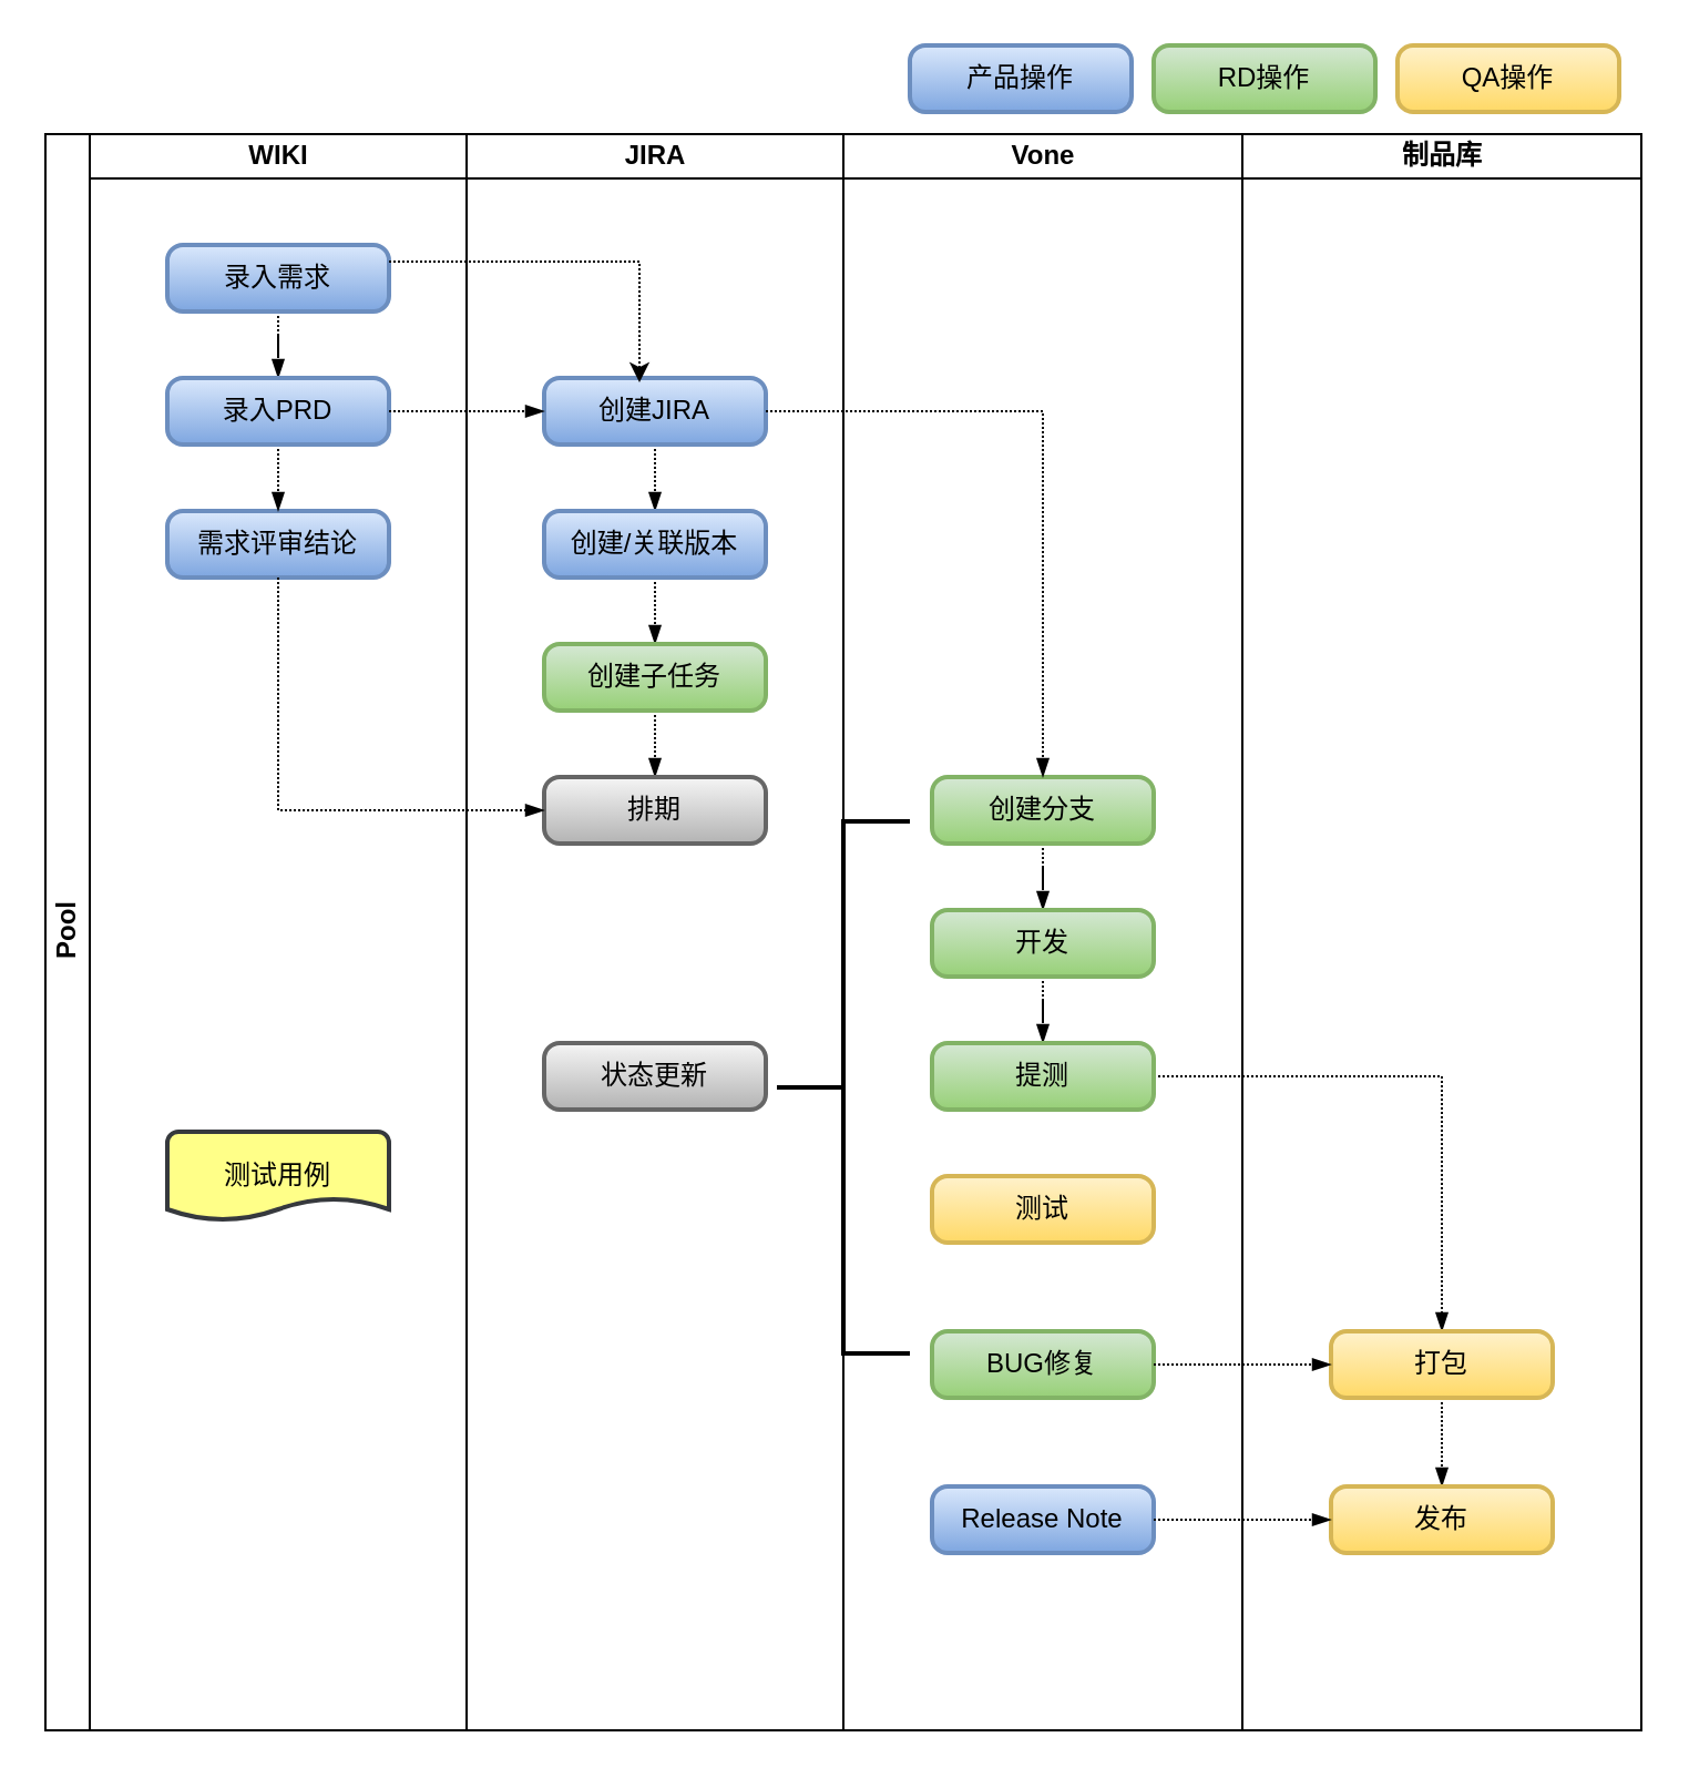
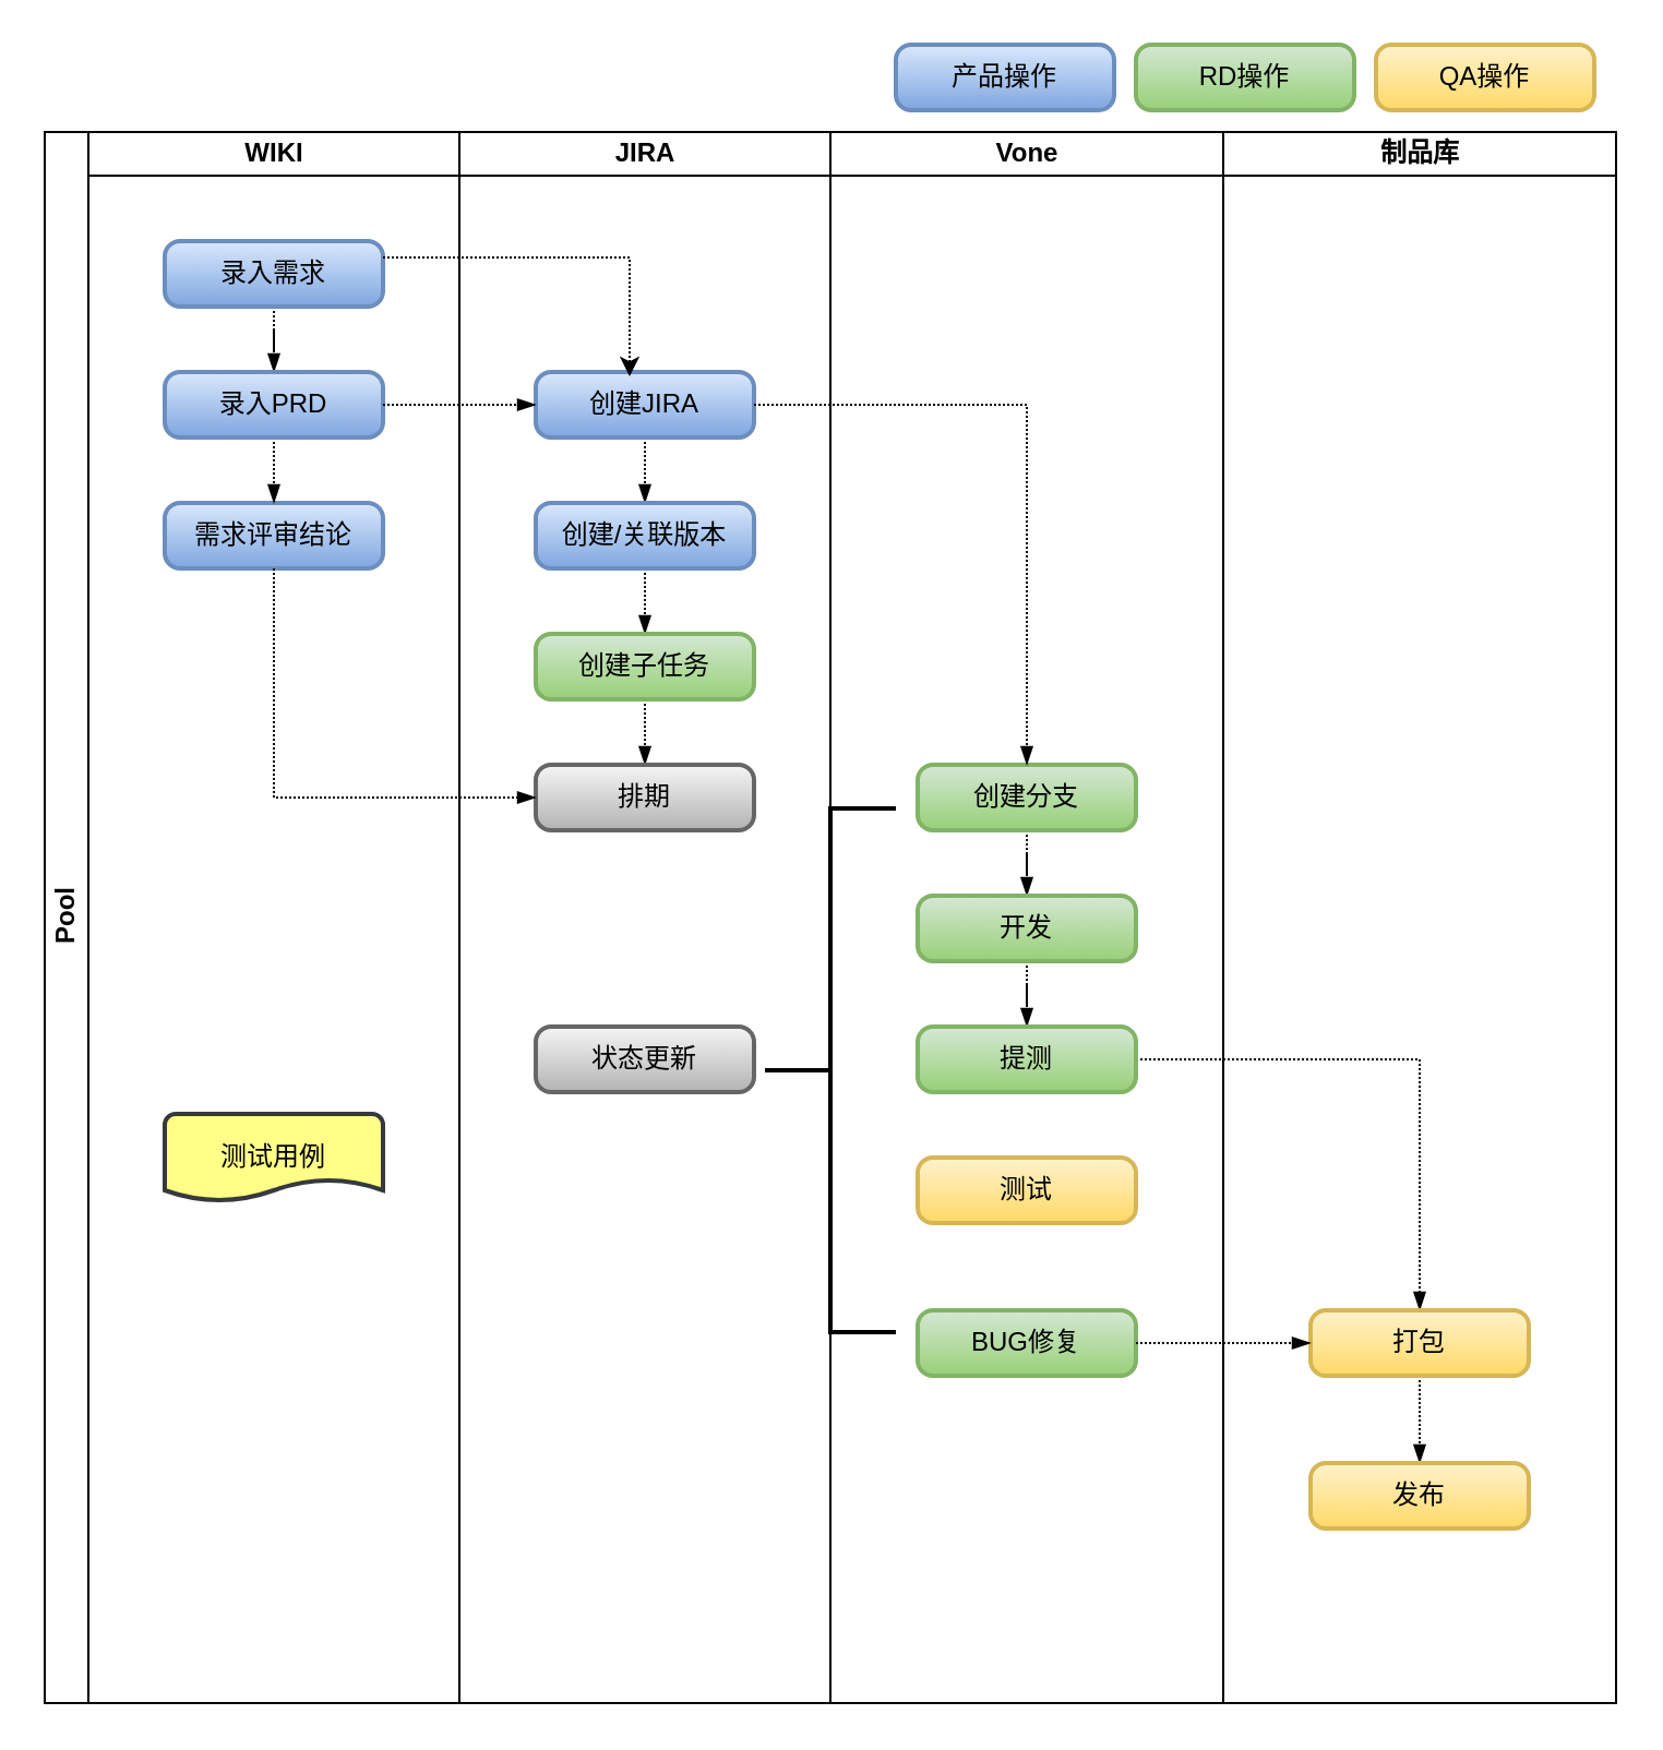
  <mxCell id="0" />
  <mxCell id="1" parent="0" />
  <mxCell id="2" value="Pool" style="swimlane;html=1;childLayout=stackLayout;resizeParent=1;resizeParentMax=0;startSize=20;horizontal=0;horizontalStack=1;" parent="1" vertex="1"><mxGeometry x="20" y="60" width="540" height="720" as="geometry" /></mxCell>
  <mxCell id="3" value="WIKI" style="swimlane;html=1;startSize=20;" parent="2" vertex="1"><mxGeometry x="20" width="170" height="720" as="geometry" /></mxCell>
  <mxCell id="4" value="测试用例" style="strokeWidth=2;html=1;shape=mxgraph.flowchart.document2;whiteSpace=wrap;size=0.25;fillColor=#ffff88;strokeColor=#36393d;" parent="3" vertex="1"><mxGeometry x="35" y="450" width="100" height="40" as="geometry" /></mxCell>
  <mxCell id="5" value="需求评审结论" style="rounded=1;whiteSpace=wrap;html=1;absoluteArcSize=1;arcSize=14;strokeWidth=2;fillColor=#dae8fc;strokeColor=#6c8ebf;gradientColor=#7ea6e0;" parent="3" vertex="1"><mxGeometry x="35" y="170" width="100" height="30" as="geometry" /></mxCell>
  <mxCell id="6" style="edgeStyle=orthogonalEdgeStyle;rounded=0;orthogonalLoop=1;jettySize=auto;html=1;dashed=1;endArrow=blockThin;endFill=1;dashPattern=1 1;" parent="3" source="7" target="9" edge="1"><mxGeometry relative="1" as="geometry" /></mxCell>
  <mxCell id="7" value="录入需求" style="rounded=1;whiteSpace=wrap;html=1;absoluteArcSize=1;arcSize=14;strokeWidth=2;fillColor=#dae8fc;strokeColor=#6c8ebf;gradientColor=#7ea6e0;" parent="3" vertex="1"><mxGeometry x="35" y="50" width="100" height="30" as="geometry" /></mxCell>
  <mxCell id="8" style="edgeStyle=orthogonalEdgeStyle;rounded=0;orthogonalLoop=1;jettySize=auto;html=1;exitX=0.5;exitY=1;exitDx=0;exitDy=0;entryX=0.5;entryY=0;entryDx=0;entryDy=0;dashed=1;endArrow=blockThin;endFill=1;dashPattern=1 1;" parent="3" source="9" target="5" edge="1"><mxGeometry relative="1" as="geometry" /></mxCell>
  <mxCell id="9" value="录入PRD" style="rounded=1;whiteSpace=wrap;html=1;absoluteArcSize=1;arcSize=14;strokeWidth=2;fillColor=#dae8fc;strokeColor=#6c8ebf;gradientColor=#7ea6e0;" parent="3" vertex="1"><mxGeometry x="35" y="110" width="100" height="30" as="geometry" /></mxCell>
  <mxCell id="10" value="JIRA" style="swimlane;html=1;startSize=20;" parent="2" vertex="1"><mxGeometry x="190" width="170" height="720" as="geometry" /></mxCell>
  <mxCell id="11" style="edgeStyle=orthogonalEdgeStyle;rounded=0;orthogonalLoop=1;jettySize=auto;html=1;exitX=0.5;exitY=1;exitDx=0;exitDy=0;entryX=0.5;entryY=0;entryDx=0;entryDy=0;dashed=1;endArrow=blockThin;endFill=1;dashPattern=1 1;" parent="10" source="12" target="14" edge="1"><mxGeometry relative="1" as="geometry" /></mxCell>
  <mxCell id="12" value="创建JIRA" style="rounded=1;whiteSpace=wrap;html=1;absoluteArcSize=1;arcSize=14;strokeWidth=2;fillColor=#dae8fc;strokeColor=#6c8ebf;gradientColor=#7ea6e0;" parent="10" vertex="1"><mxGeometry x="35" y="110" width="100" height="30" as="geometry" /></mxCell>
  <mxCell id="13" style="edgeStyle=orthogonalEdgeStyle;rounded=0;orthogonalLoop=1;jettySize=auto;html=1;exitX=0.5;exitY=1;exitDx=0;exitDy=0;entryX=0.5;entryY=0;entryDx=0;entryDy=0;dashed=1;endArrow=blockThin;endFill=1;dashPattern=1 1;" parent="10" source="14" target="16" edge="1"><mxGeometry relative="1" as="geometry" /></mxCell>
  <mxCell id="14" value="创建/关联版本" style="rounded=1;whiteSpace=wrap;html=1;absoluteArcSize=1;arcSize=14;strokeWidth=2;fillColor=#dae8fc;strokeColor=#6c8ebf;gradientColor=#7ea6e0;" parent="10" vertex="1"><mxGeometry x="35" y="170" width="100" height="30" as="geometry" /></mxCell>
  <mxCell id="15" style="edgeStyle=orthogonalEdgeStyle;rounded=0;orthogonalLoop=1;jettySize=auto;html=1;exitX=0.5;exitY=1;exitDx=0;exitDy=0;entryX=0.5;entryY=0;entryDx=0;entryDy=0;dashed=1;endArrow=blockThin;endFill=1;dashPattern=1 1;" parent="10" source="16" target="17" edge="1"><mxGeometry relative="1" as="geometry" /></mxCell>
  <mxCell id="16" value="创建子任务" style="rounded=1;whiteSpace=wrap;html=1;absoluteArcSize=1;arcSize=14;strokeWidth=2;fillColor=#d5e8d4;strokeColor=#82b366;gradientColor=#97d077;" parent="10" vertex="1"><mxGeometry x="35" y="230" width="100" height="30" as="geometry" /></mxCell>
  <mxCell id="17" value="排期" style="rounded=1;whiteSpace=wrap;html=1;absoluteArcSize=1;arcSize=14;strokeWidth=2;gradientColor=#b3b3b3;fillColor=#f5f5f5;strokeColor=#666666;" parent="10" vertex="1"><mxGeometry x="35" y="290" width="100" height="30" as="geometry" /></mxCell>
  <mxCell id="18" value="状态更新" style="rounded=1;whiteSpace=wrap;html=1;absoluteArcSize=1;arcSize=14;strokeWidth=2;gradientColor=#b3b3b3;fillColor=#f5f5f5;strokeColor=#666666;" parent="10" vertex="1"><mxGeometry x="35" y="410" width="100" height="30" as="geometry" /></mxCell>
  <mxCell id="19" value="Vone" style="swimlane;html=1;startSize=20;" parent="2" vertex="1"><mxGeometry x="360" width="180" height="720" as="geometry" /></mxCell>
  <mxCell id="20" value="BUG修复" style="rounded=1;whiteSpace=wrap;html=1;absoluteArcSize=1;arcSize=14;strokeWidth=2;fillColor=#d5e8d4;strokeColor=#82b366;gradientColor=#97d077;" parent="19" vertex="1"><mxGeometry x="40" y="540" width="100" height="30" as="geometry" /></mxCell>
  <mxCell id="21" style="edgeStyle=orthogonalEdgeStyle;rounded=0;orthogonalLoop=1;jettySize=auto;html=1;dashed=1;endArrow=blockThin;endFill=1;dashPattern=1 1;" parent="19" source="22" target="24" edge="1"><mxGeometry relative="1" as="geometry" /></mxCell>
  <mxCell id="22" value="创建分支" style="rounded=1;whiteSpace=wrap;html=1;absoluteArcSize=1;arcSize=14;strokeWidth=2;fillColor=#d5e8d4;strokeColor=#82b366;gradientColor=#97d077;" parent="19" vertex="1"><mxGeometry x="40" y="290" width="100" height="30" as="geometry" /></mxCell>
  <mxCell id="23" style="edgeStyle=orthogonalEdgeStyle;rounded=0;orthogonalLoop=1;jettySize=auto;html=1;dashed=1;endArrow=blockThin;endFill=1;dashPattern=1 1;" parent="19" source="24" target="26" edge="1"><mxGeometry relative="1" as="geometry" /></mxCell>
  <mxCell id="24" value="开发" style="rounded=1;whiteSpace=wrap;html=1;absoluteArcSize=1;arcSize=14;strokeWidth=2;fillColor=#d5e8d4;strokeColor=#82b366;gradientColor=#97d077;" parent="19" vertex="1"><mxGeometry x="40" y="350" width="100" height="30" as="geometry" /></mxCell>
  <mxCell id="25" style="edgeStyle=orthogonalEdgeStyle;rounded=0;orthogonalLoop=1;jettySize=auto;html=1;dashed=1;endArrow=blockThin;endFill=1;dashPattern=1 1;" parent="19" source="26" target="36" edge="1"><mxGeometry relative="1" as="geometry" /></mxCell>
  <mxCell id="26" value="提测" style="rounded=1;whiteSpace=wrap;html=1;absoluteArcSize=1;arcSize=14;strokeWidth=2;fillColor=#d5e8d4;strokeColor=#82b366;gradientColor=#97d077;" parent="19" vertex="1"><mxGeometry x="40" y="410" width="100" height="30" as="geometry" /></mxCell>
  <mxCell id="27" value="测试" style="rounded=1;whiteSpace=wrap;html=1;absoluteArcSize=1;arcSize=14;strokeWidth=2;fillColor=#fff2cc;strokeColor=#d6b656;gradientColor=#ffd966;" parent="19" vertex="1"><mxGeometry x="40" y="470" width="100" height="30" as="geometry" /></mxCell>
- <mxCell id="28" value="Release Note" style="rounded=1;whiteSpace=wrap;html=1;absoluteArcSize=1;arcSize=14;strokeWidth=2;fillColor=#dae8fc;strokeColor=#6c8ebf;gradientColor=#7ea6e0;" parent="19" vertex="1"><mxGeometry x="40" y="610" width="100" height="30" as="geometry" /></mxCell>
  <mxCell id="29" value="" style="strokeWidth=2;html=1;shape=mxgraph.flowchart.annotation_2;align=left;labelPosition=right;pointerEvents=1;" parent="19" vertex="1"><mxGeometry x="-30" y="310" width="60" height="240" as="geometry" /></mxCell>
  <mxCell id="30" style="edgeStyle=orthogonalEdgeStyle;rounded=0;orthogonalLoop=1;jettySize=auto;html=1;exitX=1;exitY=0.25;exitDx=0;exitDy=0;entryX=0.43;entryY=0.067;entryDx=0;entryDy=0;entryPerimeter=0;dashed=1;dashPattern=1 1;" parent="2" source="7" target="12" edge="1"><mxGeometry relative="1" as="geometry" /></mxCell>
  <mxCell id="31" style="edgeStyle=orthogonalEdgeStyle;rounded=0;orthogonalLoop=1;jettySize=auto;html=1;exitX=1;exitY=0.5;exitDx=0;exitDy=0;dashed=1;endArrow=blockThin;endFill=1;dashPattern=1 1;" parent="2" source="9" target="12" edge="1"><mxGeometry relative="1" as="geometry" /></mxCell>
  <mxCell id="32" style="edgeStyle=orthogonalEdgeStyle;rounded=0;orthogonalLoop=1;jettySize=auto;html=1;exitX=0.5;exitY=1;exitDx=0;exitDy=0;entryX=0;entryY=0.5;entryDx=0;entryDy=0;dashed=1;endArrow=blockThin;endFill=1;dashPattern=1 1;" parent="2" source="5" target="17" edge="1"><mxGeometry relative="1" as="geometry" /></mxCell>
  <mxCell id="33" style="edgeStyle=orthogonalEdgeStyle;rounded=0;orthogonalLoop=1;jettySize=auto;html=1;exitX=1;exitY=0.5;exitDx=0;exitDy=0;entryX=0.5;entryY=0;entryDx=0;entryDy=0;dashed=1;endArrow=blockThin;endFill=1;dashPattern=1 1;" parent="2" source="12" target="22" edge="1"><mxGeometry relative="1" as="geometry" /></mxCell>
  <mxCell id="34" value="制品库" style="swimlane;html=1;startSize=20;" parent="1" vertex="1"><mxGeometry x="560" y="60" width="180" height="720" as="geometry" /></mxCell>
  <mxCell id="35" style="edgeStyle=orthogonalEdgeStyle;rounded=0;orthogonalLoop=1;jettySize=auto;html=1;entryX=0.5;entryY=0;entryDx=0;entryDy=0;dashed=1;endArrow=blockThin;endFill=1;dashPattern=1 1;" parent="34" source="36" target="37" edge="1"><mxGeometry relative="1" as="geometry" /></mxCell>
  <mxCell id="36" value="打包" style="rounded=1;whiteSpace=wrap;html=1;absoluteArcSize=1;arcSize=14;strokeWidth=2;fillColor=#fff2cc;strokeColor=#d6b656;gradientColor=#ffd966;" parent="34" vertex="1"><mxGeometry x="40" y="540" width="100" height="30" as="geometry" /></mxCell>
  <mxCell id="37" value="发布" style="rounded=1;whiteSpace=wrap;html=1;absoluteArcSize=1;arcSize=14;strokeWidth=2;fillColor=#fff2cc;strokeColor=#d6b656;gradientColor=#ffd966;" parent="34" vertex="1"><mxGeometry x="40" y="610" width="100" height="30" as="geometry" /></mxCell>
  <mxCell id="38" style="edgeStyle=orthogonalEdgeStyle;rounded=0;orthogonalLoop=1;jettySize=auto;html=1;entryX=0;entryY=0.5;entryDx=0;entryDy=0;dashed=1;endArrow=blockThin;endFill=1;dashPattern=1 1;" parent="1" source="20" target="36" edge="1"><mxGeometry relative="1" as="geometry" /></mxCell>
- <mxCell id="39" style="edgeStyle=orthogonalEdgeStyle;rounded=0;orthogonalLoop=1;jettySize=auto;html=1;entryX=0;entryY=0.5;entryDx=0;entryDy=0;dashed=1;endArrow=blockThin;endFill=1;dashPattern=1 1;" parent="1" source="28" target="37" edge="1"><mxGeometry relative="1" as="geometry" /></mxCell>
  <mxCell id="40" value="产品操作" style="rounded=1;whiteSpace=wrap;html=1;absoluteArcSize=1;arcSize=14;strokeWidth=2;fillColor=#dae8fc;strokeColor=#6c8ebf;gradientColor=#7ea6e0;" parent="1" vertex="1"><mxGeometry x="410" y="20" width="100" height="30" as="geometry" /></mxCell>
  <mxCell id="41" value="RD操作" style="rounded=1;whiteSpace=wrap;html=1;absoluteArcSize=1;arcSize=14;strokeWidth=2;fillColor=#d5e8d4;strokeColor=#82b366;gradientColor=#97d077;" parent="1" vertex="1"><mxGeometry x="520" y="20" width="100" height="30" as="geometry" /></mxCell>
  <mxCell id="42" value="QA操作" style="rounded=1;whiteSpace=wrap;html=1;absoluteArcSize=1;arcSize=14;strokeWidth=2;fillColor=#fff2cc;strokeColor=#d6b656;gradientColor=#ffd966;" parent="1" vertex="1"><mxGeometry x="630" y="20" width="100" height="30" as="geometry" /></mxCell>
